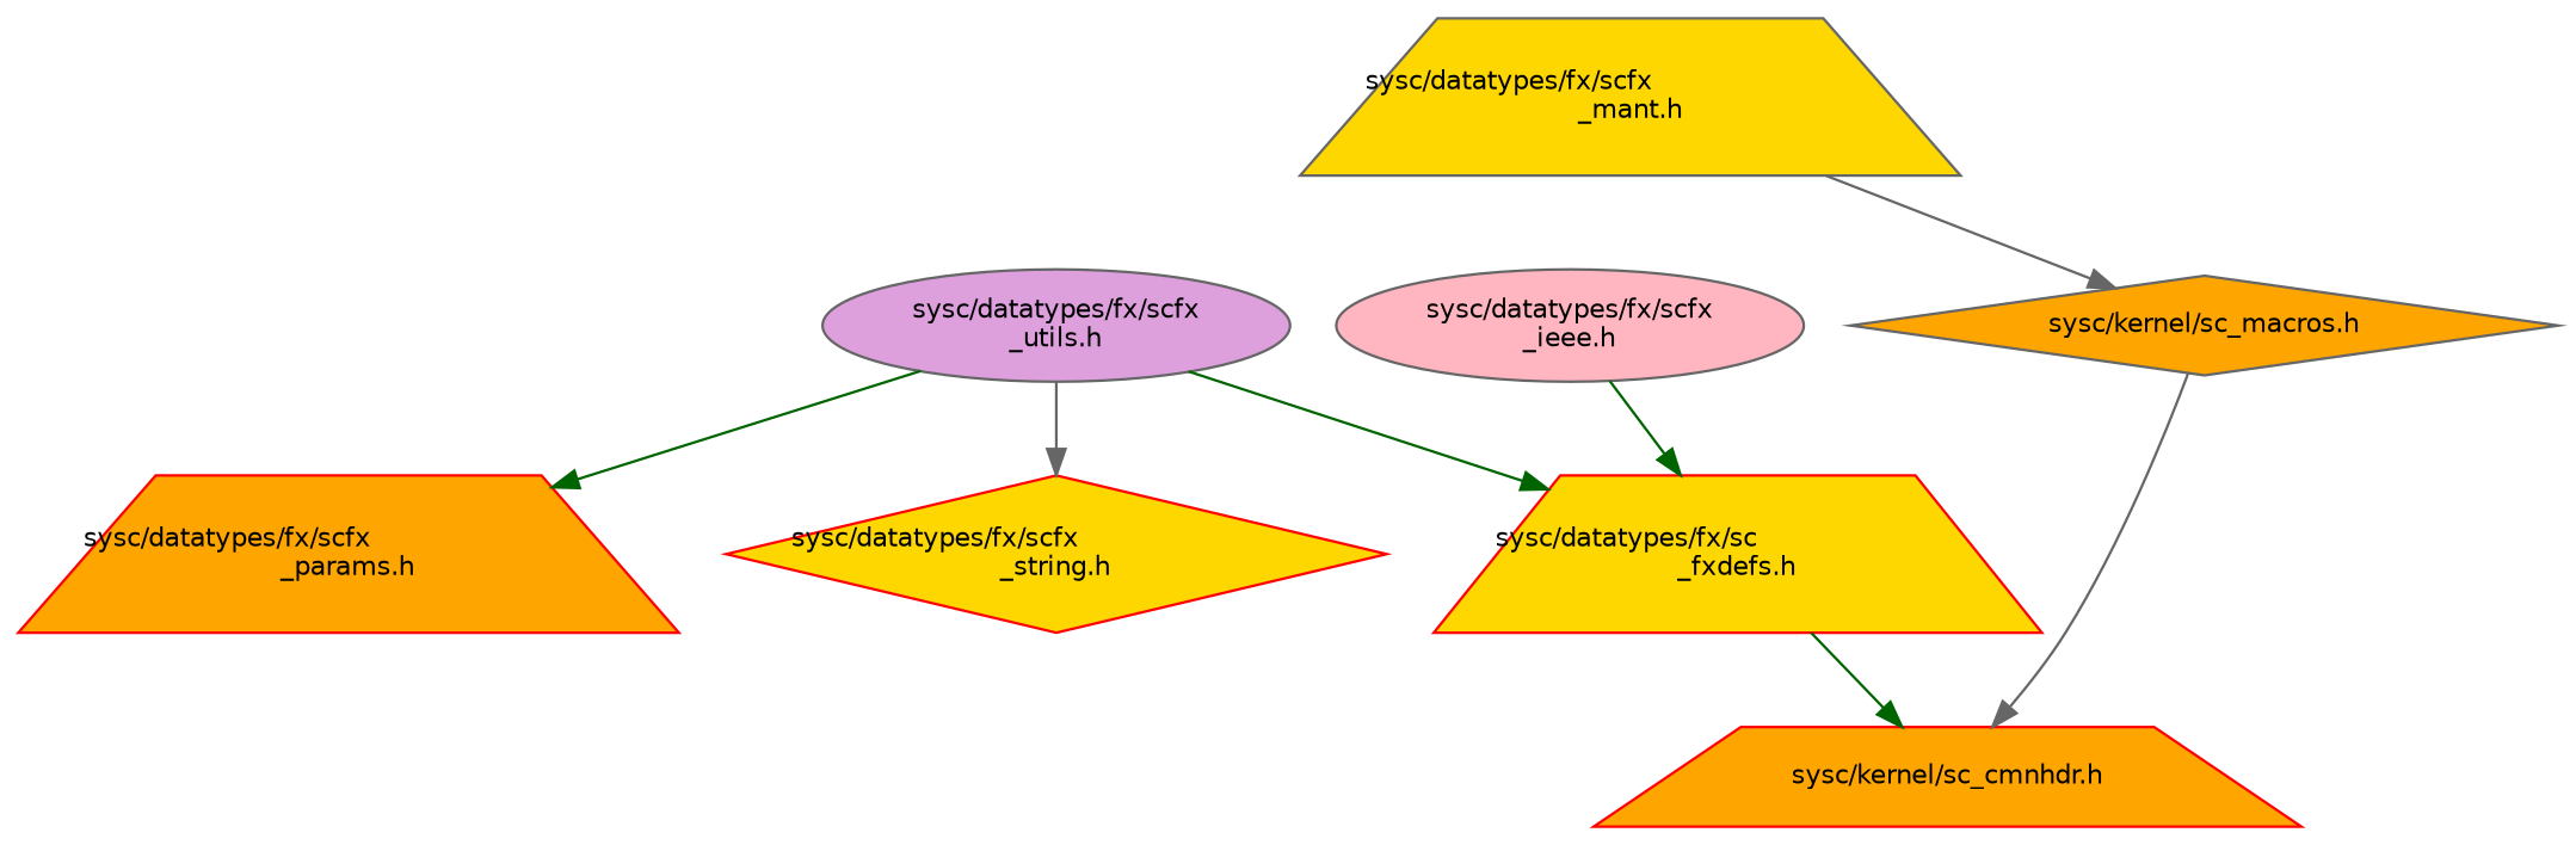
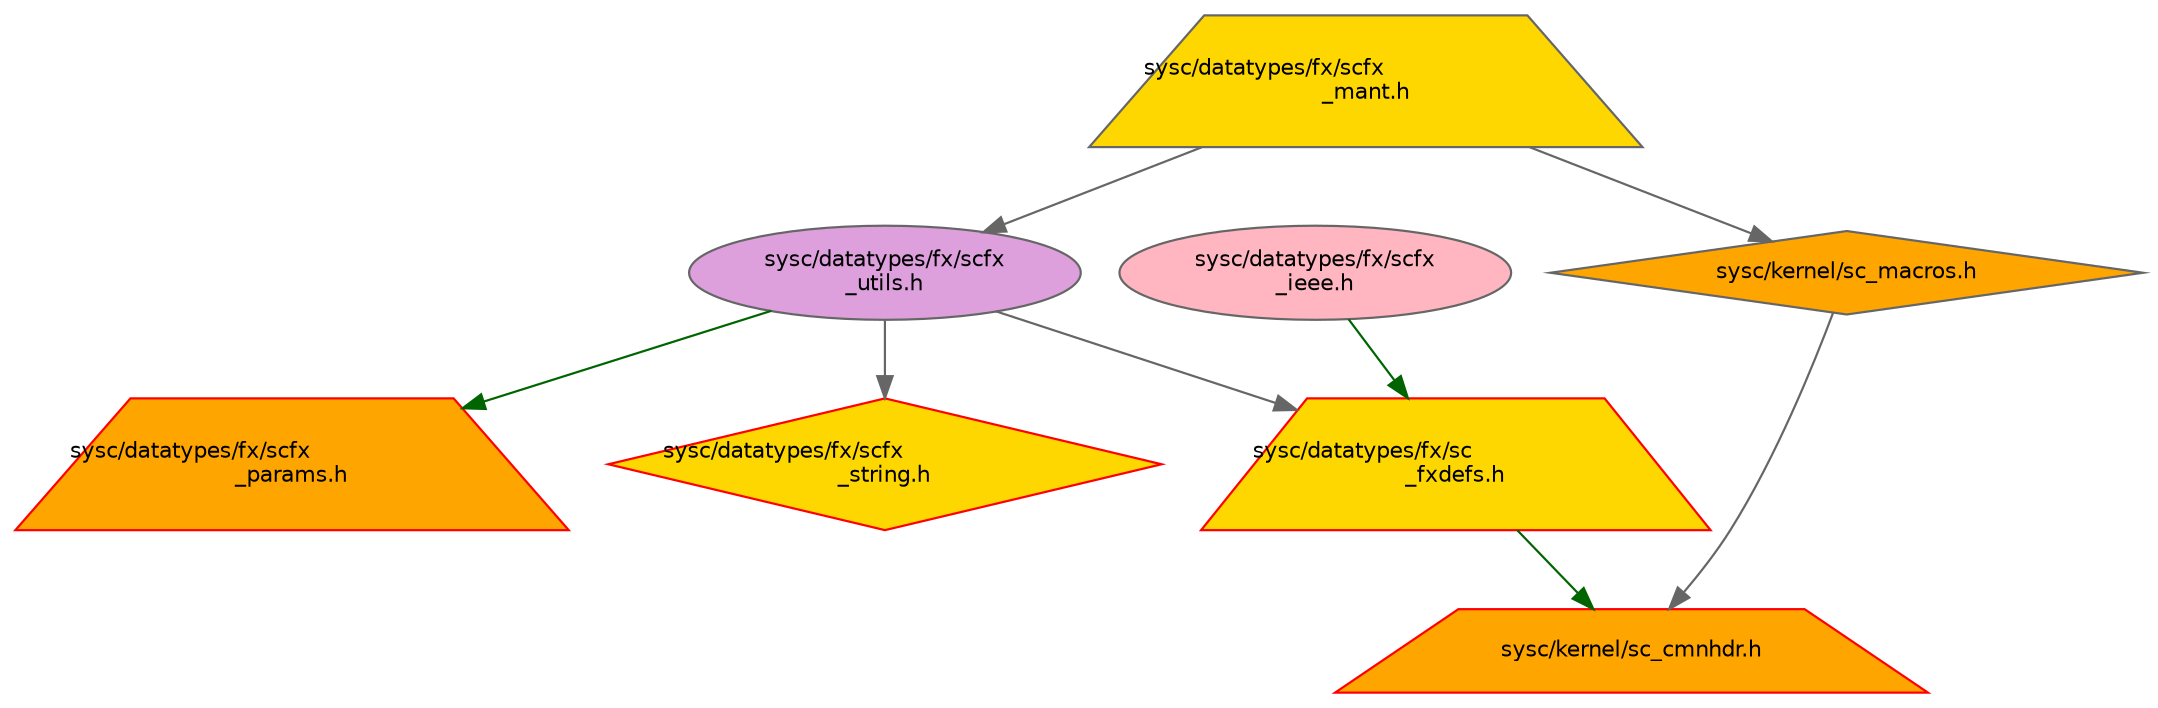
  digraph {
    fontname="DejaVu Sans"
    node [color=red fillcolor=gold fontname="DejaVu Sans" fontsize=10 shape=trapezium style=filled]
    edge [color=gray40 fontname="DejaVu Sans" fontsize=10 labelfontname=FreeSans labelfontsize=10 style=solid]
    n1 [color=gray40 fontcolor=black height=0.2 label="sysc/datatypes/fx/scfx\l_mant.h" width=0.4]
    n2 [color=grey40 fillcolor=plum height=0.2 label="sysc/datatypes/fx/scfx\l_utils.h" shape=ellipse width=0.4]
    n3 [color=grey40 fillcolor=orange height=0.2 label="sysc/kernel/sc_macros.h" shape=diamond width=0.4]
    n4 [color=grey40 fillcolor=lightpink height=0.2 label="sysc/datatypes/fx/scfx\l_ieee.h" shape=ellipse width=0.4]
    n5 [height=0.2 label="sysc/datatypes/fx/sc\l_fxdefs.h" width=0.4]
    n6 [fillcolor=orange height=0.2 label="sysc/datatypes/fx/scfx\l_params.h" width=0.4]
    n7 [height=0.2 label="sysc/datatypes/fx/scfx\l_string.h" shape=diamond width=0.4]
    n8 [fillcolor=orange height=0.2 label="sysc/kernel/sc_cmnhdr.h" width=0.4]
+   n1 -> n2
    n1 -> n3
-   n2 -> n5 [color=darkgreen]
+   n2 -> n5
    n2 -> n6 [color=darkgreen]
    n2 -> n7
    n3 -> n8
    n4 -> n5 [color=darkgreen]
    n5 -> n8 [color=darkgreen]
  }
